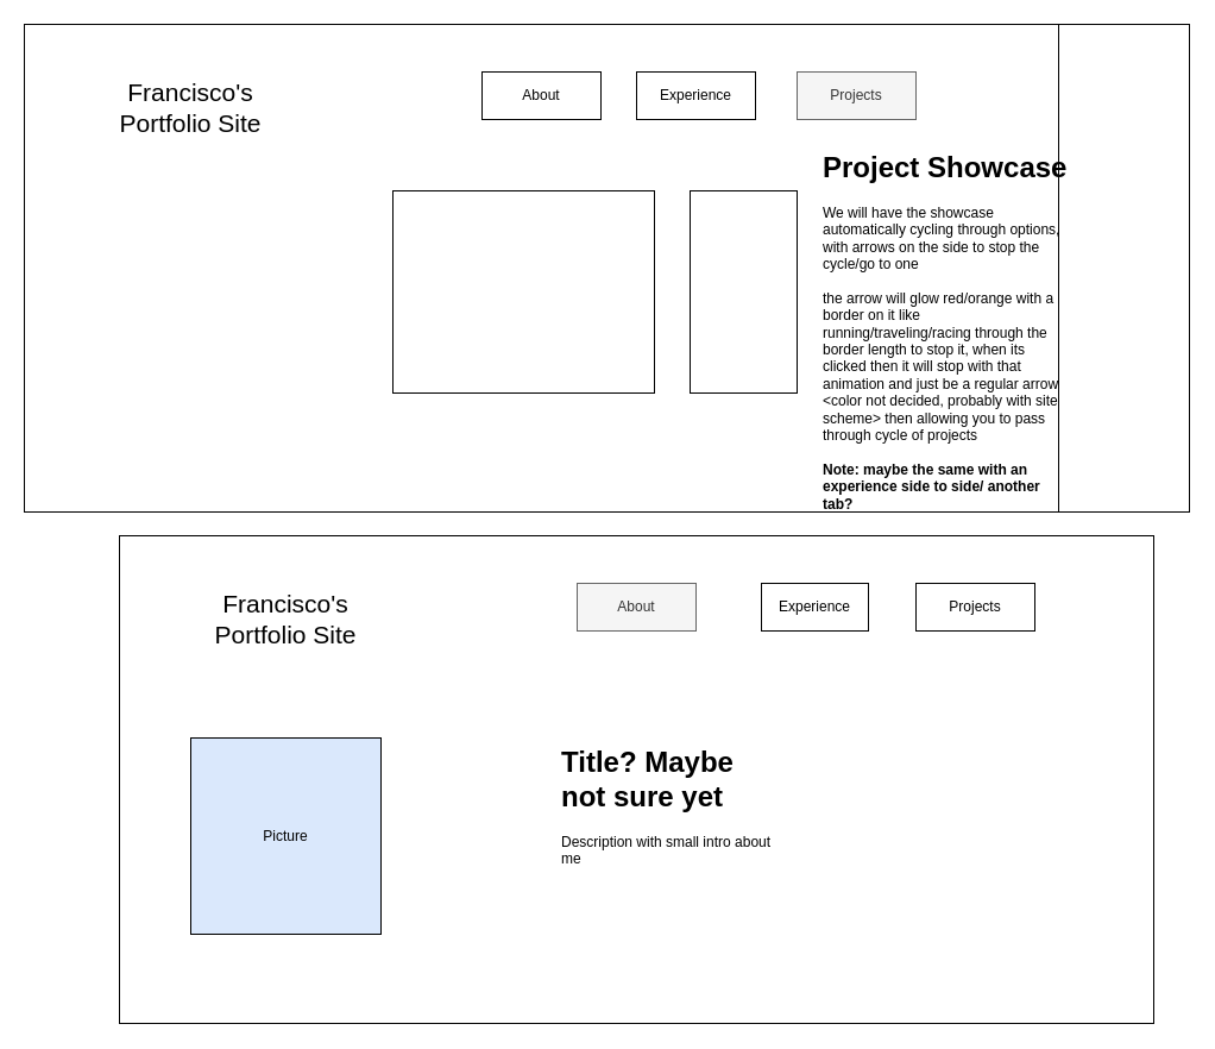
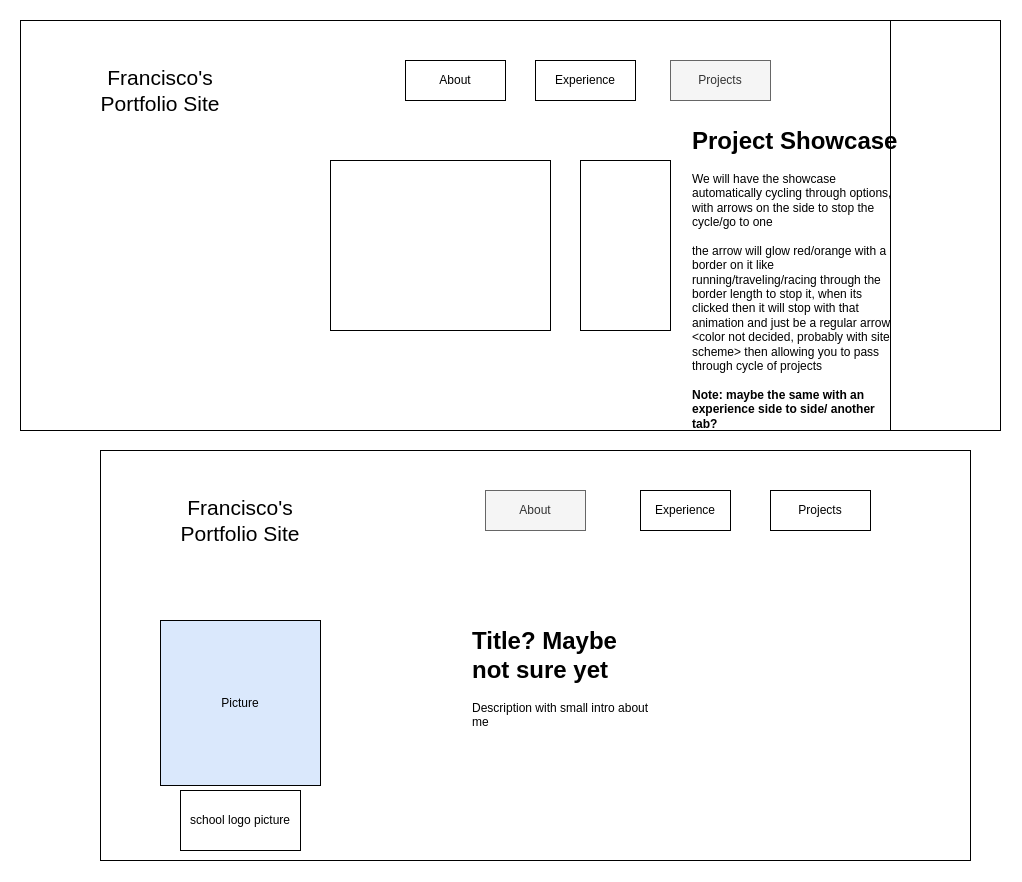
  <mxCell id="0" />
  <mxCell id="1" parent="0" />
  <mxCell id="2" value="" style="group;strokeColor=default;" vertex="1" connectable="0" parent="1"><mxGeometry x="20" y="20" width="980" height="410" as="geometry" /></mxCell>
  <mxCell id="3" value="" style="rounded=0;whiteSpace=wrap;html=1;" vertex="1" parent="2"><mxGeometry width="870" height="410" as="geometry" /></mxCell>
  <mxCell id="4" value="About" style="rounded=0;whiteSpace=wrap;html=1;" vertex="1" parent="2"><mxGeometry x="385" y="40" width="100" height="40" as="geometry" /></mxCell>
  <mxCell id="5" value="Projects" style="rounded=0;whiteSpace=wrap;html=1;fillColor=#f5f5f5;fontColor=#333333;strokeColor=#666666;" vertex="1" parent="2"><mxGeometry x="650" y="40" width="100" height="40" as="geometry" /></mxCell>
  <mxCell id="6" value="Experience" style="rounded=0;whiteSpace=wrap;html=1;" vertex="1" parent="2"><mxGeometry x="515" y="40" width="100" height="40" as="geometry" /></mxCell>
  <mxCell id="7" value="&lt;font style=&quot;font-size: 21px;&quot;&gt;Francisco's Portfolio Site&lt;/font&gt;" style="text;html=1;align=center;verticalAlign=middle;whiteSpace=wrap;rounded=0;" vertex="1" parent="2"><mxGeometry x="50" y="40" width="180" height="60" as="geometry" /></mxCell>
  <mxCell id="8" value="" style="rounded=0;whiteSpace=wrap;html=1;" vertex="1" parent="2"><mxGeometry x="310" y="140" width="220" height="170" as="geometry" /></mxCell>
  <mxCell id="9" value="" style="rounded=0;whiteSpace=wrap;html=1;" vertex="1" parent="2"><mxGeometry x="560" y="140" width="90" height="170" as="geometry" /></mxCell>
  <mxCell id="10" value="&lt;h1 style=&quot;margin-top: 0px;&quot;&gt;Project Showcase&lt;/h1&gt;&lt;div&gt;We will have the showcase automatically cycling through options, with arrows on the side to stop the cycle/go to one&lt;/div&gt;&lt;div&gt;&lt;br&gt;&lt;/div&gt;&lt;div&gt;the arrow will glow red/orange with a border on it like running/traveling/racing through the border length to stop it, when its clicked then it will stop with that animation and just be a regular arrow &amp;lt;color not decided, probably with site scheme&amp;gt; then allowing you to pass through cycle of projects&lt;/div&gt;&lt;div&gt;&lt;br&gt;&lt;/div&gt;&lt;div&gt;&lt;b&gt;Note: maybe the same with an experience side to side/ another tab?&lt;/b&gt;&lt;/div&gt;" style="text;html=1;whiteSpace=wrap;overflow=hidden;rounded=0;" vertex="1" parent="2"><mxGeometry x="670" y="100" width="210" height="325" as="geometry" /></mxCell>
  <mxCell id="11" value="" style="group;" vertex="1" connectable="0" parent="1"><mxGeometry x="100" y="450" width="870" height="410" as="geometry" /></mxCell>
  <mxCell id="12" value="" style="rounded=0;whiteSpace=wrap;html=1;" vertex="1" parent="11"><mxGeometry width="870" height="410" as="geometry" /></mxCell>
  <mxCell id="13" value="About" style="rounded=0;whiteSpace=wrap;html=1;fillColor=#f5f5f5;fontColor=#333333;strokeColor=#666666;" vertex="1" parent="11"><mxGeometry x="385" y="40" width="100" height="40" as="geometry" /></mxCell>
  <mxCell id="14" value="Projects" style="rounded=0;whiteSpace=wrap;html=1;" vertex="1" parent="11"><mxGeometry x="670" y="40" width="100" height="40" as="geometry" /></mxCell>
  <mxCell id="15" value="Experience" style="rounded=0;whiteSpace=wrap;html=1;" vertex="1" parent="11"><mxGeometry x="540" y="40" width="90" height="40" as="geometry" /></mxCell>
  <mxCell id="16" value="&lt;font style=&quot;font-size: 21px;&quot;&gt;Francisco's Portfolio Site&lt;/font&gt;" style="text;html=1;align=center;verticalAlign=middle;whiteSpace=wrap;rounded=0;" vertex="1" parent="11"><mxGeometry x="50" y="40" width="180" height="60" as="geometry" /></mxCell>
  <mxCell id="17" value="Picture" style="rounded=0;whiteSpace=wrap;html=1;fillColor=#dae8fc;" vertex="1" parent="11"><mxGeometry x="60" y="170" width="160" height="165" as="geometry" /></mxCell>
+ <mxCell id="18" value="school logo picture" style="rounded=0;whiteSpace=wrap;html=1;" vertex="1" parent="11"><mxGeometry x="80" y="340" width="120" height="60" as="geometry" /></mxCell>
  <mxCell id="19" value="&lt;h1 style=&quot;margin-top: 0px;&quot;&gt;Title? Maybe not sure yet&lt;/h1&gt;&lt;p&gt;Description with small intro about me&lt;/p&gt;" style="text;html=1;whiteSpace=wrap;overflow=hidden;rounded=0;" vertex="1" parent="11"><mxGeometry x="370" y="170" width="180" height="120" as="geometry" /></mxCell>
